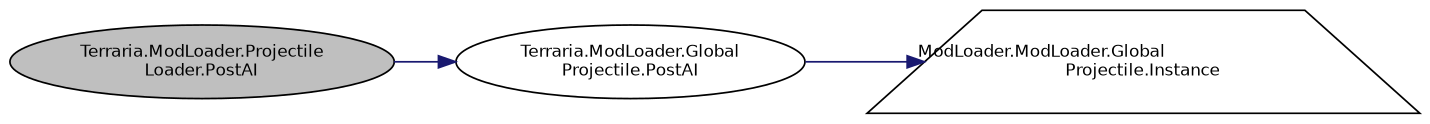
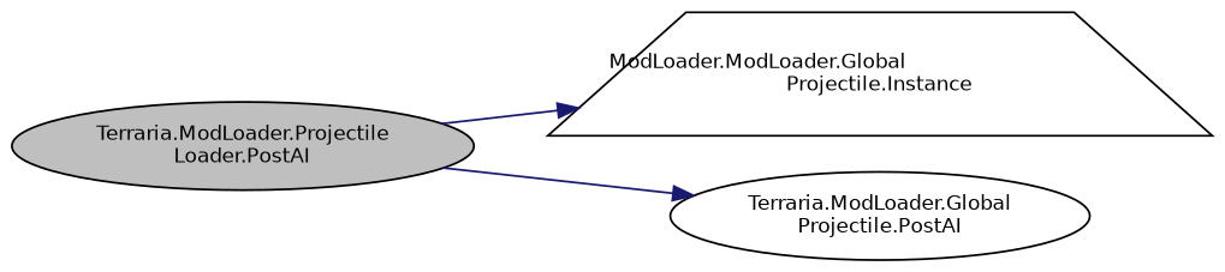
  digraph {
    rankdir=LR
    node [color=black fillcolor=white fontname=Helvetica fontsize=10 shape=ellipse style=filled]
    edge [color=midnightblue fontname=Helvetica fontsize=10 labelfontname=Helvetica labelfontsize=10 style=solid]
    n1 [fillcolor=grey75 fontcolor=black height=0.2 label="Terraria.ModLoader.Projectile\lLoader.PostAI" width=0.4]
    n2 [height=0.2 label="ModLoader.ModLoader.Global\lProjectile.Instance" shape=trapezium width=0.4]
    n3 [height=0.2 label="Terraria.ModLoader.Global\lProjectile.PostAI" width=0.4]
-   n3 -> n2
+   n1 -> n2
    n1 -> n3
  }
